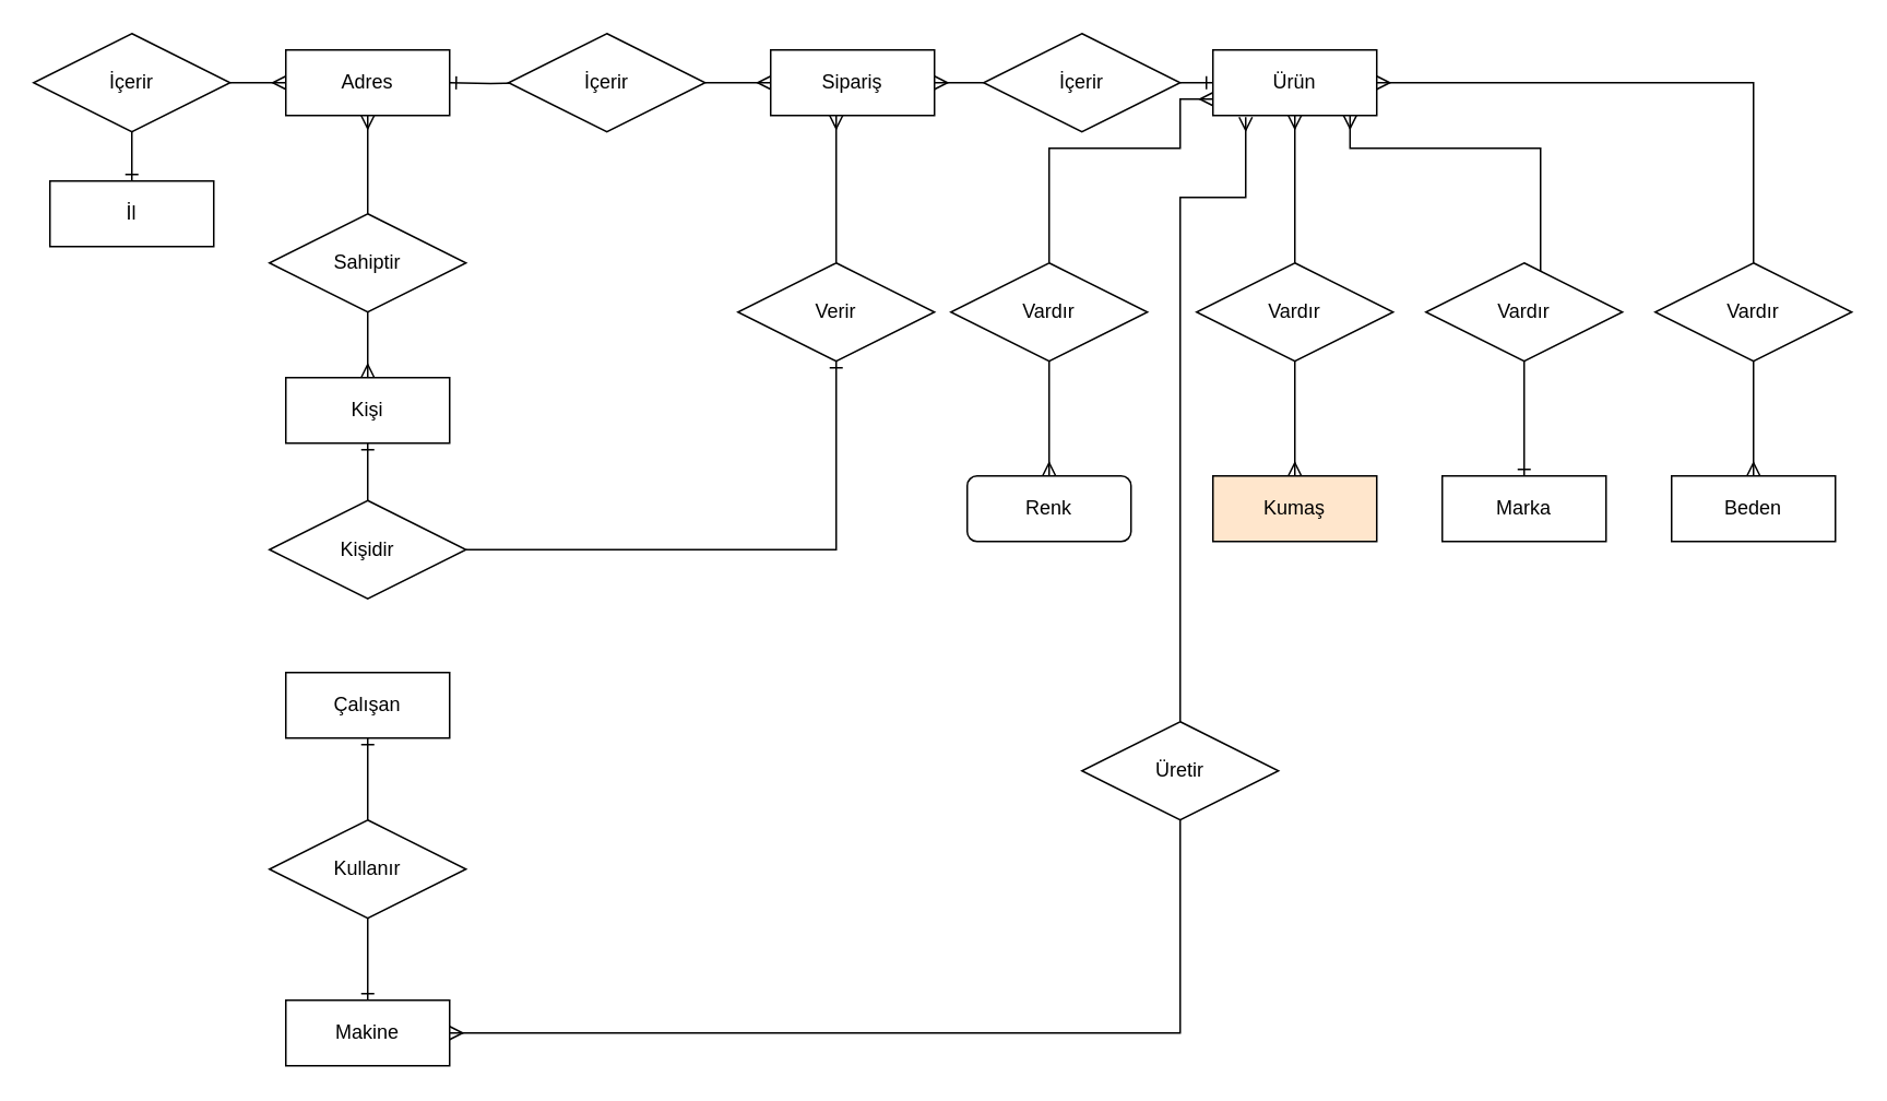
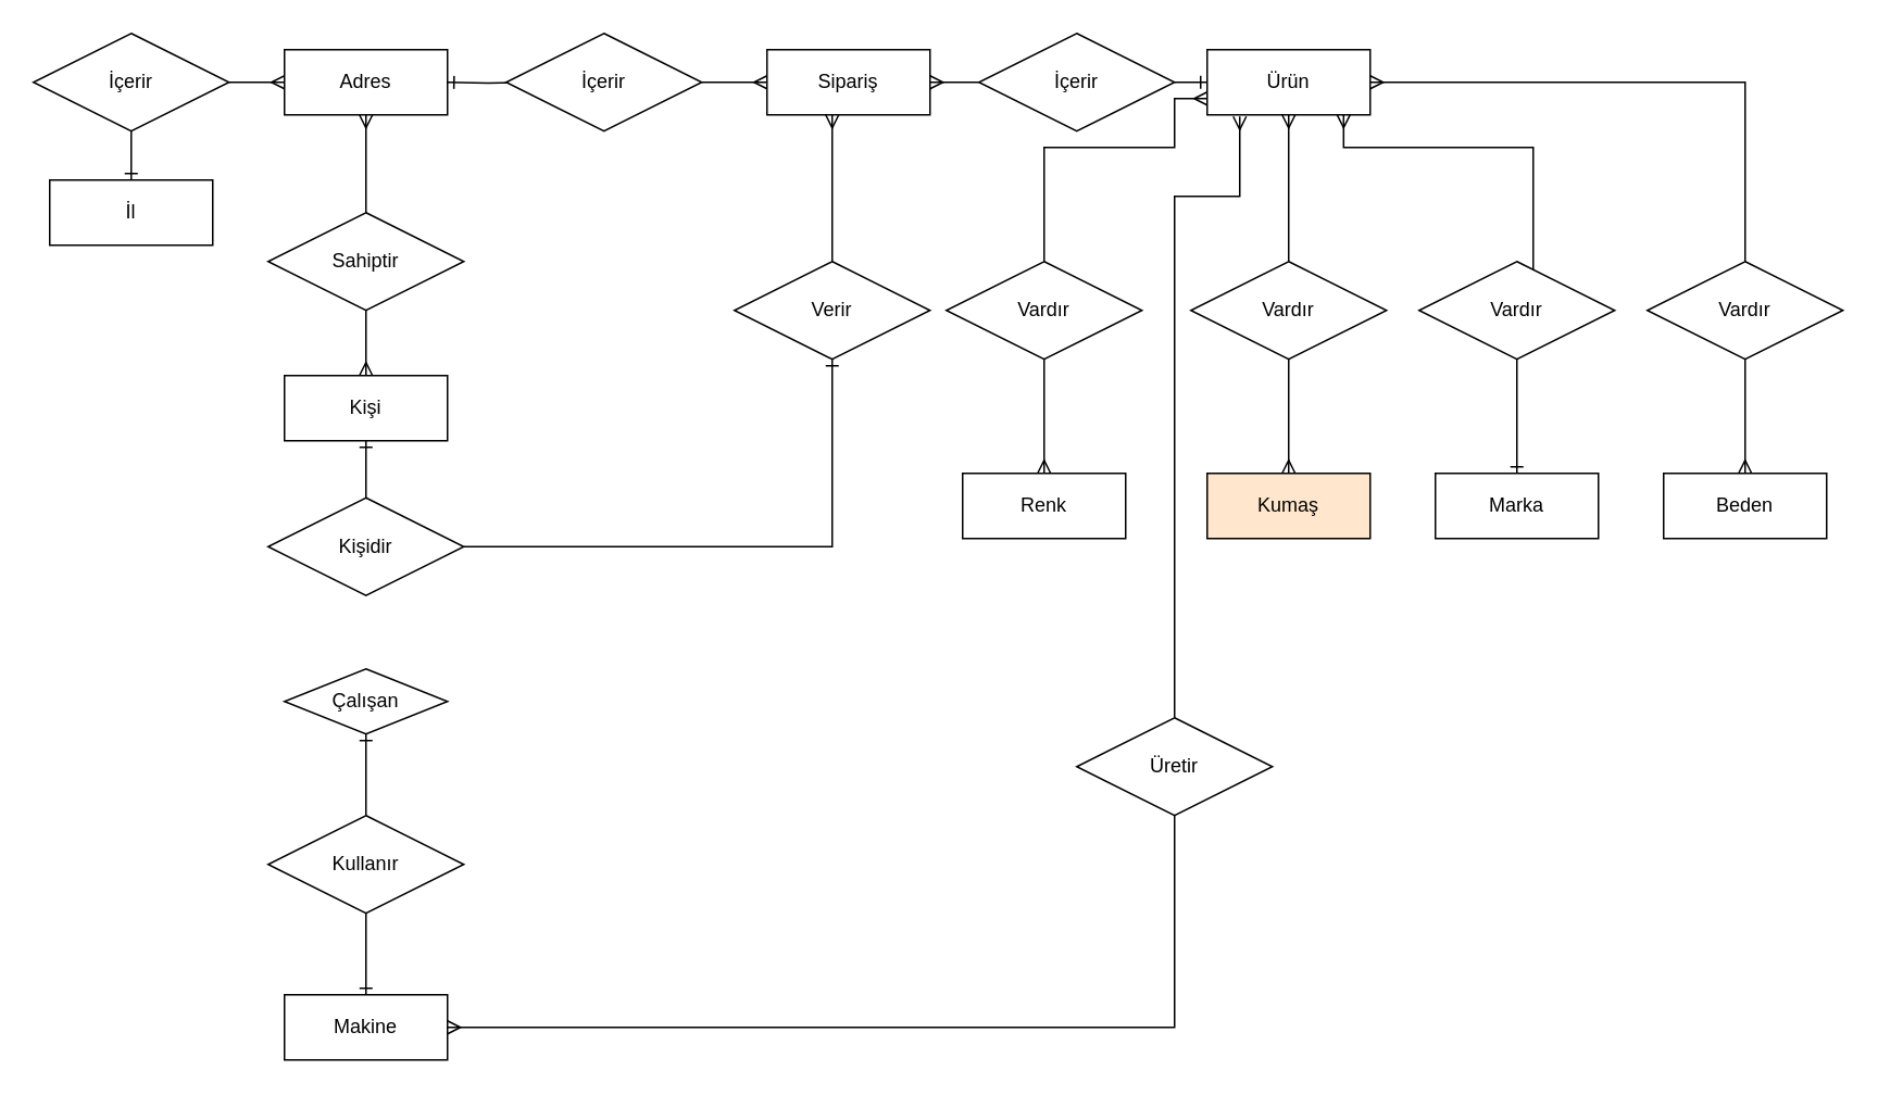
  <mxCell id="0" />
  <mxCell id="1" parent="0" />
  <mxCell id="2" value="&lt;div&gt;Kişi&lt;/div&gt;" style="whiteSpace=wrap;html=1;align=center;" vertex="1" parent="1"><mxGeometry x="174" y="230" width="100" height="40" as="geometry" /></mxCell>
- <mxCell id="3" value="Çalışan" style="whiteSpace=wrap;html=1;align=center;" vertex="1" parent="1"><mxGeometry x="174" y="410" width="100" height="40" as="geometry" /></mxCell>
+ <mxCell id="3" value="Çalışan" style="rhombus;whiteSpace=wrap;html=1;align=center;" vertex="1" parent="1"><mxGeometry x="174" y="410" width="100" height="40" as="geometry" /></mxCell>
  <mxCell id="4" style="orthogonalLoop=1;jettySize=auto;html=1;endArrow=ERone;endFill=1;fontSize=12;rounded=0;strokeWidth=1;startArrow=none;startFill=0;edgeStyle=orthogonalEdgeStyle;" edge="1" parent="1" source="6" target="44"><mxGeometry relative="1" as="geometry"><mxPoint x="244" y="340" as="targetPoint" /></mxGeometry></mxCell>
  <mxCell id="5" style="edgeStyle=orthogonalEdgeStyle;rounded=0;orthogonalLoop=1;jettySize=auto;html=1;entryX=0.5;entryY=1;entryDx=0;entryDy=0;startFill=0;endArrow=ERone;endFill=1;strokeWidth=1;fontSize=12;" edge="1" parent="1" source="6" target="2"><mxGeometry relative="1" as="geometry" /></mxCell>
  <mxCell id="6" value="&lt;div&gt;Kişidir&lt;/div&gt;" style="shape=rhombus;perimeter=rhombusPerimeter;whiteSpace=wrap;html=1;align=center;" vertex="1" parent="1"><mxGeometry x="164" y="305" width="120" height="60" as="geometry" /></mxCell>
  <mxCell id="7" value="Kumaş" style="whiteSpace=wrap;html=1;align=center;fillColor=#ffe6cc;" vertex="1" parent="1"><mxGeometry x="740" y="290" width="100" height="40" as="geometry" /></mxCell>
  <mxCell id="8" value="&lt;div&gt;Ürün&lt;/div&gt;" style="whiteSpace=wrap;html=1;align=center;" vertex="1" parent="1"><mxGeometry x="740" y="30" width="100" height="40" as="geometry" /></mxCell>
  <mxCell id="9" value="&lt;div&gt;Makine&lt;/div&gt;" style="whiteSpace=wrap;html=1;align=center;" vertex="1" parent="1"><mxGeometry x="174" y="610" width="100" height="40" as="geometry" /></mxCell>
  <mxCell id="10" value="&lt;div&gt;Adres&lt;/div&gt;" style="whiteSpace=wrap;html=1;align=center;" vertex="1" parent="1"><mxGeometry x="174" y="30" width="100" height="40" as="geometry" /></mxCell>
  <mxCell id="11" value="&lt;div&gt;İl&lt;/div&gt;" style="whiteSpace=wrap;html=1;align=center;" vertex="1" parent="1"><mxGeometry x="30" y="110" width="100" height="40" as="geometry" /></mxCell>
- <mxCell id="12" value="Renk" style="whiteSpace=wrap;html=1;align=center;rounded=1;" vertex="1" parent="1"><mxGeometry x="590" y="290" width="100" height="40" as="geometry" /></mxCell>
+ <mxCell id="12" value="Renk" style="whiteSpace=wrap;html=1;align=center;" vertex="1" parent="1"><mxGeometry x="590" y="290" width="100" height="40" as="geometry" /></mxCell>
  <mxCell id="13" value="Marka" style="whiteSpace=wrap;html=1;align=center;" vertex="1" parent="1"><mxGeometry x="880" y="290" width="100" height="40" as="geometry" /></mxCell>
  <mxCell id="14" style="edgeStyle=orthogonalEdgeStyle;rounded=0;orthogonalLoop=1;jettySize=auto;html=1;entryX=0.5;entryY=1;entryDx=0;entryDy=0;startFill=0;endArrow=ERone;endFill=1;strokeWidth=1;fontSize=12;" edge="1" parent="1" source="16" target="3"><mxGeometry relative="1" as="geometry" /></mxCell>
  <mxCell id="15" style="edgeStyle=orthogonalEdgeStyle;rounded=0;orthogonalLoop=1;jettySize=auto;html=1;entryX=0.5;entryY=0;entryDx=0;entryDy=0;startFill=0;endArrow=ERone;endFill=1;strokeWidth=1;fontSize=12;" edge="1" parent="1" source="16" target="9"><mxGeometry relative="1" as="geometry" /></mxCell>
  <mxCell id="16" value="Kullanır" style="shape=rhombus;perimeter=rhombusPerimeter;whiteSpace=wrap;html=1;align=center;fontSize=12;" vertex="1" parent="1"><mxGeometry x="164" y="500" width="120" height="60" as="geometry" /></mxCell>
  <mxCell id="17" style="edgeStyle=orthogonalEdgeStyle;rounded=0;orthogonalLoop=1;jettySize=auto;html=1;entryX=0.5;entryY=0;entryDx=0;entryDy=0;startFill=0;endArrow=ERone;endFill=1;strokeWidth=1;fontSize=12;" edge="1" parent="1" source="19" target="11"><mxGeometry relative="1" as="geometry" /></mxCell>
  <mxCell id="18" value="" style="edgeStyle=orthogonalEdgeStyle;rounded=0;orthogonalLoop=1;jettySize=auto;html=1;startFill=0;endArrow=ERmany;endFill=0;strokeWidth=1;fontSize=12;" edge="1" parent="1" source="19" target="10"><mxGeometry relative="1" as="geometry" /></mxCell>
  <mxCell id="19" value="İçerir" style="shape=rhombus;perimeter=rhombusPerimeter;whiteSpace=wrap;html=1;align=center;fontSize=12;" vertex="1" parent="1"><mxGeometry x="20" y="20" width="120" height="60" as="geometry" /></mxCell>
  <mxCell id="20" style="edgeStyle=orthogonalEdgeStyle;rounded=0;orthogonalLoop=1;jettySize=auto;html=1;startFill=0;endArrow=ERmany;endFill=0;strokeWidth=1;fontSize=12;entryX=0.5;entryY=0;entryDx=0;entryDy=0;" edge="1" parent="1" source="22" target="2"><mxGeometry relative="1" as="geometry"><mxPoint x="314" y="150" as="targetPoint" /></mxGeometry></mxCell>
  <mxCell id="21" style="edgeStyle=orthogonalEdgeStyle;rounded=0;orthogonalLoop=1;jettySize=auto;html=1;entryX=0.5;entryY=1;entryDx=0;entryDy=0;startFill=0;endArrow=ERmany;endFill=0;strokeWidth=1;fontSize=12;" edge="1" parent="1" source="22" target="10"><mxGeometry relative="1" as="geometry" /></mxCell>
  <mxCell id="22" value="Sahiptir" style="shape=rhombus;perimeter=rhombusPerimeter;whiteSpace=wrap;html=1;align=center;" vertex="1" parent="1"><mxGeometry x="164" y="130" width="120" height="60" as="geometry" /></mxCell>
  <mxCell id="23" value="Sipariş" style="whiteSpace=wrap;html=1;align=center;" vertex="1" parent="1"><mxGeometry x="470" y="30" width="100" height="40" as="geometry" /></mxCell>
  <mxCell id="24" style="edgeStyle=orthogonalEdgeStyle;rounded=0;orthogonalLoop=1;jettySize=auto;html=1;entryX=0;entryY=0.5;entryDx=0;entryDy=0;startFill=0;endArrow=ERmany;endFill=0;strokeWidth=1;fontSize=12;exitX=1;exitY=0.5;exitDx=0;exitDy=0;" edge="1" parent="1" source="26" target="23"><mxGeometry relative="1" as="geometry"><mxPoint x="444" y="50" as="sourcePoint" /></mxGeometry></mxCell>
  <mxCell id="25" style="edgeStyle=orthogonalEdgeStyle;rounded=0;orthogonalLoop=1;jettySize=auto;html=1;entryX=1;entryY=0.5;entryDx=0;entryDy=0;startFill=0;endArrow=ERone;endFill=0;strokeWidth=1;fontSize=12;" edge="1" parent="1" target="10"><mxGeometry relative="1" as="geometry"><mxPoint x="324" y="50" as="sourcePoint" /></mxGeometry></mxCell>
  <mxCell id="26" value="İçerir" style="shape=rhombus;perimeter=rhombusPerimeter;whiteSpace=wrap;html=1;align=center;fontSize=12;" vertex="1" parent="1"><mxGeometry x="310" y="20" width="120" height="60" as="geometry" /></mxCell>
  <mxCell id="27" style="edgeStyle=orthogonalEdgeStyle;rounded=0;orthogonalLoop=1;jettySize=auto;html=1;entryX=1;entryY=0.5;entryDx=0;entryDy=0;startFill=0;endArrow=ERmany;endFill=0;strokeWidth=1;fontSize=12;" edge="1" parent="1" source="29" target="23"><mxGeometry relative="1" as="geometry" /></mxCell>
  <mxCell id="28" style="edgeStyle=orthogonalEdgeStyle;rounded=0;orthogonalLoop=1;jettySize=auto;html=1;entryX=0;entryY=0.5;entryDx=0;entryDy=0;startFill=0;endArrow=ERone;endFill=0;strokeWidth=1;fontSize=12;exitX=1;exitY=0.5;exitDx=0;exitDy=0;" edge="1" parent="1" source="29" target="8"><mxGeometry relative="1" as="geometry" /></mxCell>
  <mxCell id="29" value="İçerir" style="shape=rhombus;perimeter=rhombusPerimeter;whiteSpace=wrap;html=1;align=center;fontSize=12;" vertex="1" parent="1"><mxGeometry x="600" y="20" width="120" height="60" as="geometry" /></mxCell>
  <mxCell id="30" style="edgeStyle=orthogonalEdgeStyle;rounded=0;orthogonalLoop=1;jettySize=auto;html=1;exitX=0.5;exitY=1;exitDx=0;exitDy=0;startFill=0;endArrow=ERmany;endFill=0;strokeWidth=1;fontSize=12;" edge="1" parent="1" source="23" target="23"><mxGeometry relative="1" as="geometry" /></mxCell>
  <mxCell id="31" style="edgeStyle=orthogonalEdgeStyle;rounded=0;orthogonalLoop=1;jettySize=auto;html=1;entryX=0.5;entryY=0;entryDx=0;entryDy=0;startFill=0;endArrow=ERmany;endFill=0;strokeWidth=1;fontSize=12;" edge="1" parent="1" source="33" target="7"><mxGeometry relative="1" as="geometry" /></mxCell>
  <mxCell id="32" style="edgeStyle=orthogonalEdgeStyle;rounded=0;orthogonalLoop=1;jettySize=auto;html=1;entryX=0.5;entryY=1;entryDx=0;entryDy=0;startFill=0;endArrow=ERmany;endFill=0;strokeWidth=1;fontSize=12;" edge="1" parent="1" source="33" target="8"><mxGeometry relative="1" as="geometry" /></mxCell>
  <mxCell id="33" value="Vardır" style="shape=rhombus;perimeter=rhombusPerimeter;whiteSpace=wrap;html=1;align=center;fontSize=12;" vertex="1" parent="1"><mxGeometry x="730" y="160" width="120" height="60" as="geometry" /></mxCell>
  <mxCell id="34" style="edgeStyle=orthogonalEdgeStyle;rounded=0;orthogonalLoop=1;jettySize=auto;html=1;entryX=0.5;entryY=0;entryDx=0;entryDy=0;startFill=0;endArrow=ERmany;endFill=0;strokeWidth=1;fontSize=12;" edge="1" parent="1" source="36" target="12"><mxGeometry relative="1" as="geometry" /></mxCell>
  <mxCell id="35" style="edgeStyle=orthogonalEdgeStyle;orthogonalLoop=1;jettySize=auto;html=1;startFill=0;endArrow=ERmany;endFill=0;strokeWidth=1;fontSize=12;rounded=0;entryX=0;entryY=0.75;entryDx=0;entryDy=0;" edge="1" parent="1" source="36" target="8"><mxGeometry relative="1" as="geometry"><mxPoint x="730" y="60" as="targetPoint" /><Array as="points"><mxPoint x="640" y="90" /><mxPoint x="720" y="90" /><mxPoint x="720" y="60" /></Array></mxGeometry></mxCell>
  <mxCell id="36" value="Vardır" style="shape=rhombus;perimeter=rhombusPerimeter;whiteSpace=wrap;html=1;align=center;fontSize=12;" vertex="1" parent="1"><mxGeometry x="580" y="160" width="120" height="60" as="geometry" /></mxCell>
  <mxCell id="37" style="edgeStyle=orthogonalEdgeStyle;rounded=0;orthogonalLoop=1;jettySize=auto;html=1;entryX=0.5;entryY=0;entryDx=0;entryDy=0;startFill=0;endArrow=ERone;endFill=0;strokeWidth=1;fontSize=12;" edge="1" parent="1" source="39" target="13"><mxGeometry relative="1" as="geometry" /></mxCell>
  <mxCell id="38" style="edgeStyle=orthogonalEdgeStyle;rounded=0;orthogonalLoop=1;jettySize=auto;html=1;startFill=0;endArrow=ERmany;endFill=0;strokeWidth=1;fontSize=12;entryX=0.837;entryY=0.998;entryDx=0;entryDy=0;entryPerimeter=0;" edge="1" parent="1" source="39" target="8"><mxGeometry relative="1" as="geometry"><mxPoint x="840" y="60" as="targetPoint" /><Array as="points"><mxPoint x="940" y="90" /><mxPoint x="824" y="90" /></Array></mxGeometry></mxCell>
  <mxCell id="39" value="Vardır" style="shape=rhombus;perimeter=rhombusPerimeter;whiteSpace=wrap;html=1;align=center;fontSize=12;" vertex="1" parent="1"><mxGeometry x="870" y="160" width="120" height="60" as="geometry" /></mxCell>
  <mxCell id="40" style="edgeStyle=orthogonalEdgeStyle;rounded=0;orthogonalLoop=1;jettySize=auto;html=1;startFill=0;endArrow=ERmany;endFill=0;strokeWidth=1;fontSize=12;" edge="1" parent="1" source="42" target="9"><mxGeometry relative="1" as="geometry"><mxPoint x="290" y="620" as="targetPoint" /><Array as="points"><mxPoint x="720" y="630" /></Array></mxGeometry></mxCell>
  <mxCell id="41" style="edgeStyle=orthogonalEdgeStyle;rounded=0;orthogonalLoop=1;jettySize=auto;html=1;startFill=0;endArrow=ERmany;endFill=0;strokeWidth=1;fontSize=12;" edge="1" parent="1" source="42"><mxGeometry relative="1" as="geometry"><mxPoint x="760" y="71" as="targetPoint" /><Array as="points"><mxPoint x="720" y="120" /><mxPoint x="760" y="120" /></Array></mxGeometry></mxCell>
  <mxCell id="42" value="Üretir" style="shape=rhombus;perimeter=rhombusPerimeter;whiteSpace=wrap;html=1;align=center;fontSize=12;" vertex="1" parent="1"><mxGeometry x="660" y="440" width="120" height="60" as="geometry" /></mxCell>
  <mxCell id="43" style="edgeStyle=orthogonalEdgeStyle;orthogonalLoop=1;jettySize=auto;html=1;startFill=0;endArrow=ERmany;endFill=0;strokeWidth=1;fontSize=12;rounded=0;" edge="1" parent="1" source="44"><mxGeometry relative="1" as="geometry"><mxPoint x="510" y="70" as="targetPoint" /><Array as="points"><mxPoint x="510" y="70" /></Array></mxGeometry></mxCell>
  <mxCell id="44" value="Verir" style="shape=rhombus;perimeter=rhombusPerimeter;whiteSpace=wrap;html=1;align=center;" vertex="1" parent="1"><mxGeometry x="450" y="160" width="120" height="60" as="geometry" /></mxCell>
  <mxCell id="45" value="Beden" style="whiteSpace=wrap;html=1;align=center;" vertex="1" parent="1"><mxGeometry x="1020" y="290" width="100" height="40" as="geometry" /></mxCell>
  <mxCell id="46" style="edgeStyle=orthogonalEdgeStyle;rounded=0;orthogonalLoop=1;jettySize=auto;html=1;entryX=0.5;entryY=0;entryDx=0;entryDy=0;startFill=0;endArrow=ERmany;endFill=0;strokeColor=#000000;strokeWidth=1;fontSize=12;" edge="1" parent="1" source="48" target="45"><mxGeometry relative="1" as="geometry" /></mxCell>
  <mxCell id="47" style="edgeStyle=orthogonalEdgeStyle;rounded=0;orthogonalLoop=1;jettySize=auto;html=1;startFill=0;endArrow=ERmany;endFill=0;strokeColor=#000000;strokeWidth=1;fontSize=12;entryX=1;entryY=0.5;entryDx=0;entryDy=0;" edge="1" parent="1" source="48" target="8"><mxGeometry relative="1" as="geometry"><mxPoint x="870" y="40" as="targetPoint" /><Array as="points"><mxPoint x="1070" y="50" /></Array></mxGeometry></mxCell>
  <mxCell id="48" value="Vardır" style="shape=rhombus;perimeter=rhombusPerimeter;whiteSpace=wrap;html=1;align=center;fontSize=12;" vertex="1" parent="1"><mxGeometry x="1010" y="160" width="120" height="60" as="geometry" /></mxCell>
